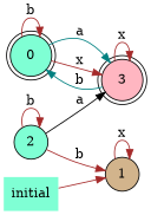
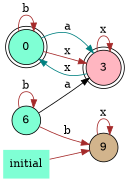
  digraph {
    rankdir=LR
    node [fillcolor=aquamarine shape=doublecircle style=filled]
    edge [color=brown]
    0
    3 [fillcolor=lightpink]
-   1 [fillcolor=tan shape=circle]
-   2 [shape=circle]
+   1 [fillcolor=tan shape=circle label=9]
+   2 [shape=circle label=6]
    initial [shape=plaintext]
    0 -> 0 [label=b]
    0 -> 3 [color=teal label=a]
    0 -> 3 [label=x]
-   3 -> 0 [color=teal label=b]
+   3 -> 0 [color=teal label=x]
    3 -> 3 [label=x]
    1 -> 1 [label=x]
    2 -> 3 [color=black label=a]
    2 -> 1 [label=b]
    2 -> 2 [label=b]
    initial -> 1
  }
